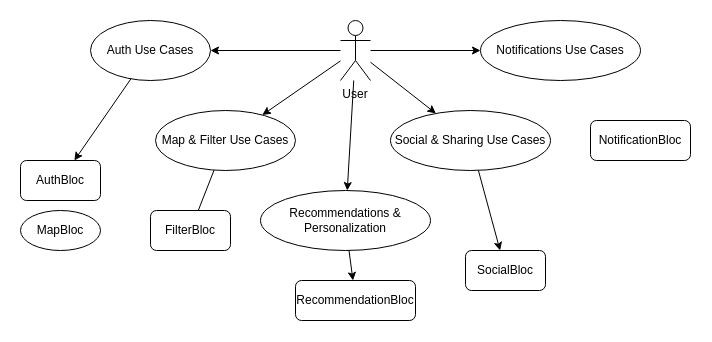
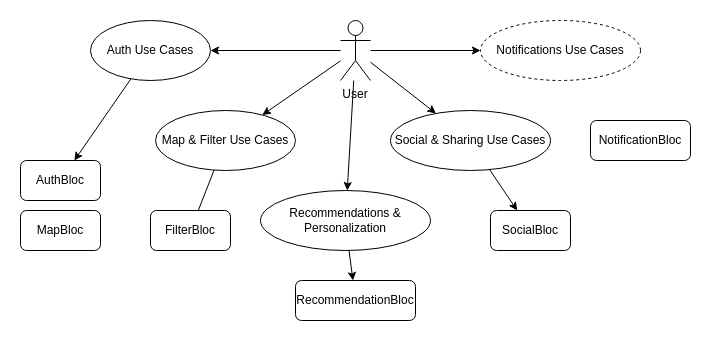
  <mxCell id="0" />
  <mxCell id="1" parent="0" />
  <mxCell id="2" value="User" style="shape=umlActor;verticalLabelPosition=bottom;verticalAlign=top;" vertex="1" parent="1"><mxGeometry x="340" y="20" width="30" height="60" as="geometry" /></mxCell>
  <mxCell id="3" value="Auth Use Cases" style="ellipse;whiteSpace=wrap;html=1;aspect=fixed;" vertex="1" parent="1"><mxGeometry x="90" y="20" width="120" height="60" as="geometry" /></mxCell>
  <mxCell id="4" value="Map &amp; Filter Use Cases" style="ellipse;whiteSpace=wrap;html=1;aspect=fixed;" vertex="1" parent="1"><mxGeometry x="155" y="110" width="140" height="60" as="geometry" /></mxCell>
- <mxCell id="5" value="Notifications Use Cases" style="ellipse;whiteSpace=wrap;html=1;aspect=fixed;" vertex="1" parent="1"><mxGeometry x="480" y="20" width="160" height="60" as="geometry" /></mxCell>
+ <mxCell id="5" value="Notifications Use Cases" style="ellipse;whiteSpace=wrap;html=1;aspect=fixed;dashed=1;" vertex="1" parent="1"><mxGeometry x="480" y="20" width="160" height="60" as="geometry" /></mxCell>
  <mxCell id="6" value="Social &amp; Sharing Use Cases" style="ellipse;whiteSpace=wrap;html=1;aspect=fixed;" vertex="1" parent="1"><mxGeometry x="390" y="110" width="160" height="60" as="geometry" /></mxCell>
  <mxCell id="7" value="Recommendations &amp; Personalization" style="ellipse;whiteSpace=wrap;html=1;aspect=fixed;" vertex="1" parent="1"><mxGeometry x="260" y="190" width="170" height="60" as="geometry" /></mxCell>
  <mxCell id="8" value="AuthBloc" style="rounded=1;whiteSpace=wrap;html=1;" vertex="1" parent="1"><mxGeometry x="20" y="160" width="80" height="40" as="geometry" /></mxCell>
- <mxCell id="9" value="MapBloc" style="ellipse;whiteSpace=wrap;html=1;" vertex="1" parent="1"><mxGeometry x="20" y="210" width="80" height="40" as="geometry" /></mxCell>
+ <mxCell id="9" value="MapBloc" style="rounded=1;whiteSpace=wrap;html=1;" vertex="1" parent="1"><mxGeometry x="20" y="210" width="80" height="40" as="geometry" /></mxCell>
  <mxCell id="10" value="FilterBloc" style="rounded=1;whiteSpace=wrap;html=1;" vertex="1" parent="1"><mxGeometry x="150" y="210" width="80" height="40" as="geometry" /></mxCell>
  <mxCell id="11" value="NotificationBloc" style="rounded=1;whiteSpace=wrap;html=1;" vertex="1" parent="1"><mxGeometry x="590" y="120" width="100" height="40" as="geometry" /></mxCell>
- <mxCell id="12" value="SocialBloc" style="rounded=1;whiteSpace=wrap;html=1;" vertex="1" parent="1"><mxGeometry x="465" y="250" width="80" height="40" as="geometry" /></mxCell>
+ <mxCell id="12" value="SocialBloc" style="rounded=1;whiteSpace=wrap;html=1;" vertex="1" parent="1"><mxGeometry x="490" y="210" width="80" height="40" as="geometry" /></mxCell>
  <mxCell id="13" value="RecommendationBloc" style="rounded=1;whiteSpace=wrap;html=1;" vertex="1" parent="1"><mxGeometry x="295" y="280" width="120" height="40" as="geometry" /></mxCell>
  <mxCell id="14" edge="1" parent="1" source="2" target="3"><mxGeometry relative="1" as="geometry" /></mxCell>
  <mxCell id="15" edge="1" parent="1" source="2" target="4"><mxGeometry relative="1" as="geometry" /></mxCell>
  <mxCell id="16" edge="1" parent="1" source="2" target="5"><mxGeometry relative="1" as="geometry" /></mxCell>
  <mxCell id="17" edge="1" parent="1" source="2" target="6"><mxGeometry relative="1" as="geometry" /></mxCell>
  <mxCell id="18" edge="1" parent="1" source="2" target="7"><mxGeometry relative="1" as="geometry" /></mxCell>
  <mxCell id="19" edge="1" parent="1" source="3" target="8"><mxGeometry relative="1" as="geometry" /></mxCell>
  <mxCell id="20" edge="1" parent="1" source="4" target="10" style="endArrow=none;"><mxGeometry relative="1" as="geometry" /></mxCell>
  <mxCell id="21" edge="1" parent="1" source="6" target="12"><mxGeometry relative="1" as="geometry" /></mxCell>
  <mxCell id="22" edge="1" parent="1" source="7" target="13"><mxGeometry relative="1" as="geometry" /></mxCell>
